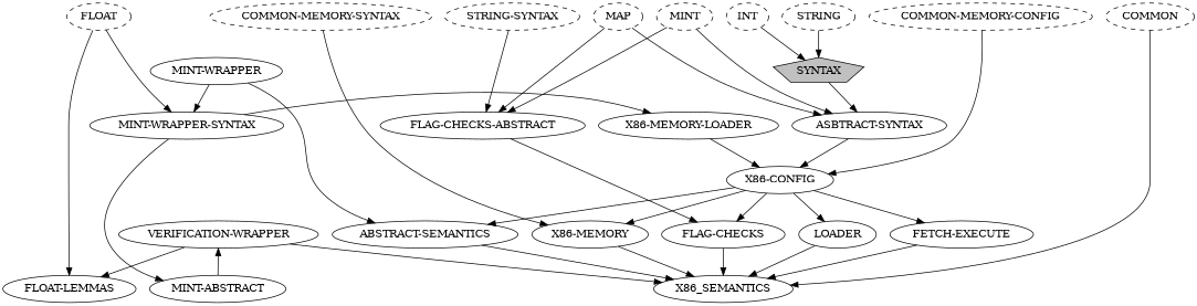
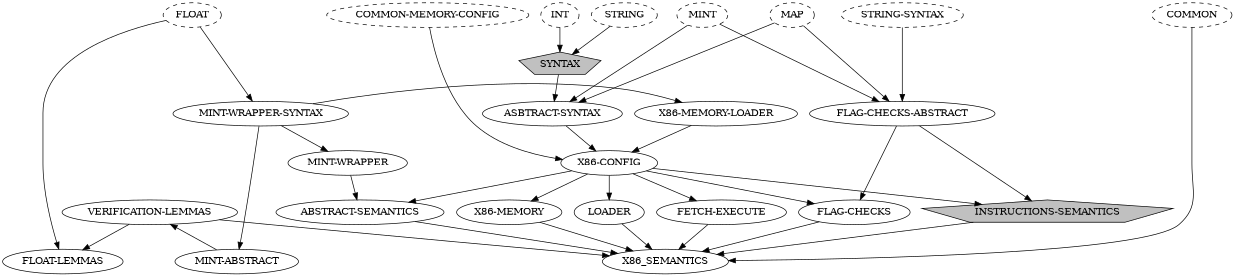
  digraph {
    MAP [style=dashed]
    MINT [style=dashed]
    FLOAT [style=dashed]
    INT [style=dashed]
    STRING [style=dashed]
    "STRING-SYNTAX" [style=dashed]
-   "COMMON-MEMORY-SYNTAX" [style=dashed]
    "COMMON-MEMORY-CONFIG" [style=dashed]
    COMMON [style=dashed]
    LOADER
    "FETCH-EXECUTE"
    "ABSTRACT-SEMANTICS"
    "FLAG-CHECKS"
-   "VERIFICATION-LEMMAS" [label="VERIFICATION-WRAPPER"]
+   "VERIFICATION-LEMMAS"
    n15 [label="MINT-ABSTRACT"]
    "FLOAT-LEMMAS"
    "ASBTRACT-SYNTAX"
    "MINT-WRAPPER-SYNTAX"
    n19 [label="FLAG-CHECKS-ABSTRACT"]
    n20 [label="X86-MEMORY-LOADER"]
    SYNTAX [fillcolor=grey shape=polygon sides=5 style=filled]
    "X86-MEMORY"
    "X86-CONFIG"
    X86_SEMANTICS
    "MINT-WRAPPER"
+   "INSTRUCTIONS-SEMANTICS" [fillcolor=grey shape=polygon sides=5 style=filled]
    subgraph sub_1 {
      rank=same
      MAP
      MINT
      FLOAT
      INT
      STRING
      "STRING-SYNTAX"
-     "COMMON-MEMORY-SYNTAX"
      "COMMON-MEMORY-CONFIG"
      COMMON
    }
    subgraph sub_2 {
      rank=same
      LOADER
      "FETCH-EXECUTE"
      "ABSTRACT-SEMANTICS"
      "FLAG-CHECKS"
      "VERIFICATION-LEMMAS"
    }
    subgraph sub_3 {
      rank=same
      n15
      "FLOAT-LEMMAS"
    }
    subgraph sub_4 {
      rank=same
      "ASBTRACT-SYNTAX"
      "MINT-WRAPPER-SYNTAX"
      n19
      n20
    }
    MAP -> "ASBTRACT-SYNTAX"
    MAP -> n19
    MINT -> "ASBTRACT-SYNTAX"
    MINT -> n19
    FLOAT -> "FLOAT-LEMMAS"
    FLOAT -> "MINT-WRAPPER-SYNTAX"
    INT -> SYNTAX
    STRING -> SYNTAX
    "STRING-SYNTAX" -> n19
-   "COMMON-MEMORY-SYNTAX" -> "X86-MEMORY"
    "COMMON-MEMORY-CONFIG" -> "X86-CONFIG"
    COMMON -> X86_SEMANTICS
    LOADER -> X86_SEMANTICS
    "FETCH-EXECUTE" -> X86_SEMANTICS
    "ABSTRACT-SEMANTICS" -> X86_SEMANTICS
    "FLAG-CHECKS" -> X86_SEMANTICS
    "VERIFICATION-LEMMAS" -> "FLOAT-LEMMAS"
    "VERIFICATION-LEMMAS" -> X86_SEMANTICS
    n15 -> "VERIFICATION-LEMMAS"
    "ASBTRACT-SYNTAX" -> "X86-CONFIG"
    "MINT-WRAPPER-SYNTAX" -> n15
    "MINT-WRAPPER-SYNTAX" -> n20
-   "MINT-WRAPPER" -> "MINT-WRAPPER-SYNTAX"
+   "MINT-WRAPPER-SYNTAX" -> "MINT-WRAPPER"
    n19 -> "FLAG-CHECKS"
+   n19 -> "INSTRUCTIONS-SEMANTICS"
    n20 -> "X86-CONFIG"
    SYNTAX -> "ASBTRACT-SYNTAX"
    "X86-MEMORY" -> X86_SEMANTICS
    "X86-CONFIG" -> LOADER
    "X86-CONFIG" -> "FETCH-EXECUTE"
    "X86-CONFIG" -> "ABSTRACT-SEMANTICS"
    "X86-CONFIG" -> "FLAG-CHECKS"
    "X86-CONFIG" -> "X86-MEMORY"
+   "X86-CONFIG" -> "INSTRUCTIONS-SEMANTICS"
    "MINT-WRAPPER" -> "ABSTRACT-SEMANTICS"
+   "INSTRUCTIONS-SEMANTICS" -> X86_SEMANTICS
  }
